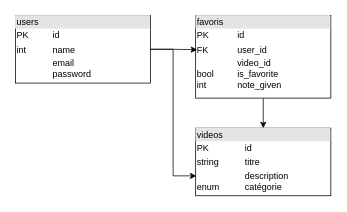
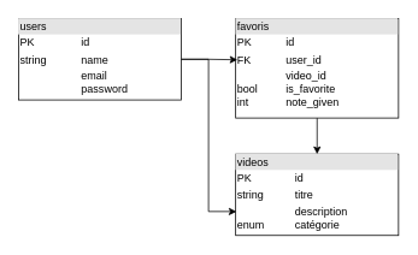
  <mxCell id="0" />
  <mxCell id="1" parent="0" />
- <mxCell id="2" value="&lt;div style=&quot;box-sizing:border-box;width:100%;background:#e4e4e4;padding:2px;&quot;&gt;users&lt;/div&gt;&lt;table style=&quot;width:100%;font-size:1em;&quot; cellpadding=&quot;2&quot; cellspacing=&quot;0&quot;&gt;&lt;tbody&gt;&lt;tr&gt;&lt;td&gt;PK&lt;/td&gt;&lt;td&gt;id&lt;/td&gt;&lt;/tr&gt;&lt;tr&gt;&lt;td&gt;int&lt;/td&gt;&lt;td&gt;name&lt;/td&gt;&lt;/tr&gt;&lt;tr&gt;&lt;td&gt;&lt;/td&gt;&lt;td&gt;email&lt;br&gt;password&lt;/td&gt;&lt;/tr&gt;&lt;/tbody&gt;&lt;/table&gt;" style="verticalAlign=top;align=left;overflow=fill;html=1;whiteSpace=wrap;" vertex="1" parent="1"><mxGeometry x="20" y="20" width="180" height="90" as="geometry" /></mxCell>
+ <mxCell id="2" value="&lt;div style=&quot;box-sizing:border-box;width:100%;background:#e4e4e4;padding:2px;&quot;&gt;users&lt;/div&gt;&lt;table style=&quot;width:100%;font-size:1em;&quot; cellpadding=&quot;2&quot; cellspacing=&quot;0&quot;&gt;&lt;tbody&gt;&lt;tr&gt;&lt;td&gt;PK&lt;/td&gt;&lt;td&gt;id&lt;/td&gt;&lt;/tr&gt;&lt;tr&gt;&lt;td&gt;string&lt;/td&gt;&lt;td&gt;name&lt;/td&gt;&lt;/tr&gt;&lt;tr&gt;&lt;td&gt;&lt;/td&gt;&lt;td&gt;email&lt;br&gt;password&lt;/td&gt;&lt;/tr&gt;&lt;/tbody&gt;&lt;/table&gt;" style="verticalAlign=top;align=left;overflow=fill;html=1;whiteSpace=wrap;" vertex="1" parent="1"><mxGeometry x="20" y="20" width="180" height="90" as="geometry" /></mxCell>
  <mxCell id="3" value="&lt;div style=&quot;box-sizing:border-box;width:100%;background:#e4e4e4;padding:2px;&quot;&gt;videos&lt;/div&gt;&lt;table style=&quot;width:100%;font-size:1em;&quot; cellpadding=&quot;2&quot; cellspacing=&quot;0&quot;&gt;&lt;tbody&gt;&lt;tr&gt;&lt;td&gt;PK&lt;/td&gt;&lt;td&gt;id&lt;/td&gt;&lt;/tr&gt;&lt;tr&gt;&lt;td&gt;string&lt;/td&gt;&lt;td&gt;titre&lt;/td&gt;&lt;/tr&gt;&lt;tr&gt;&lt;td&gt;&lt;br&gt;enum&lt;/td&gt;&lt;td&gt;description&lt;br&gt;catégorie&lt;br&gt;&lt;/td&gt;&lt;/tr&gt;&lt;/tbody&gt;&lt;/table&gt;" style="verticalAlign=top;align=left;overflow=fill;html=1;whiteSpace=wrap;" vertex="1" parent="1"><mxGeometry x="260" y="170" width="180" height="90" as="geometry" /></mxCell>
  <mxCell id="4" style="edgeStyle=orthogonalEdgeStyle;rounded=0;orthogonalLoop=1;jettySize=auto;html=1;entryX=0.5;entryY=0;entryDx=0;entryDy=0;" edge="1" parent="1" source="5" target="3"><mxGeometry relative="1" as="geometry" /></mxCell>
  <mxCell id="5" value="&lt;div style=&quot;box-sizing:border-box;width:100%;background:#e4e4e4;padding:2px;&quot;&gt;favoris&lt;/div&gt;&lt;table style=&quot;width:100%;font-size:1em;&quot; cellpadding=&quot;2&quot; cellspacing=&quot;0&quot;&gt;&lt;tbody&gt;&lt;tr&gt;&lt;td&gt;PK&lt;/td&gt;&lt;td&gt;id&lt;/td&gt;&lt;/tr&gt;&lt;tr&gt;&lt;td&gt;FK&lt;/td&gt;&lt;td&gt;user_id&lt;/td&gt;&lt;/tr&gt;&lt;tr&gt;&lt;td&gt;&lt;br&gt;bool&lt;br&gt;int&lt;/td&gt;&lt;td&gt;video_id&lt;br&gt;is_favorite&lt;br&gt;note_given&lt;/td&gt;&lt;/tr&gt;&lt;/tbody&gt;&lt;/table&gt;" style="verticalAlign=top;align=left;overflow=fill;html=1;whiteSpace=wrap;" vertex="1" parent="1"><mxGeometry x="260" y="20" width="180" height="110" as="geometry" /></mxCell>
  <mxCell id="6" style="edgeStyle=orthogonalEdgeStyle;rounded=0;orthogonalLoop=1;jettySize=auto;html=1;entryX=0.011;entryY=0.414;entryDx=0;entryDy=0;entryPerimeter=0;" edge="1" parent="1" source="2" target="5"><mxGeometry relative="1" as="geometry" /></mxCell>
  <mxCell id="7" style="edgeStyle=orthogonalEdgeStyle;rounded=0;orthogonalLoop=1;jettySize=auto;html=1;entryX=0.005;entryY=0.706;entryDx=0;entryDy=0;entryPerimeter=0;" edge="1" parent="1" source="2" target="3"><mxGeometry relative="1" as="geometry" /></mxCell>
